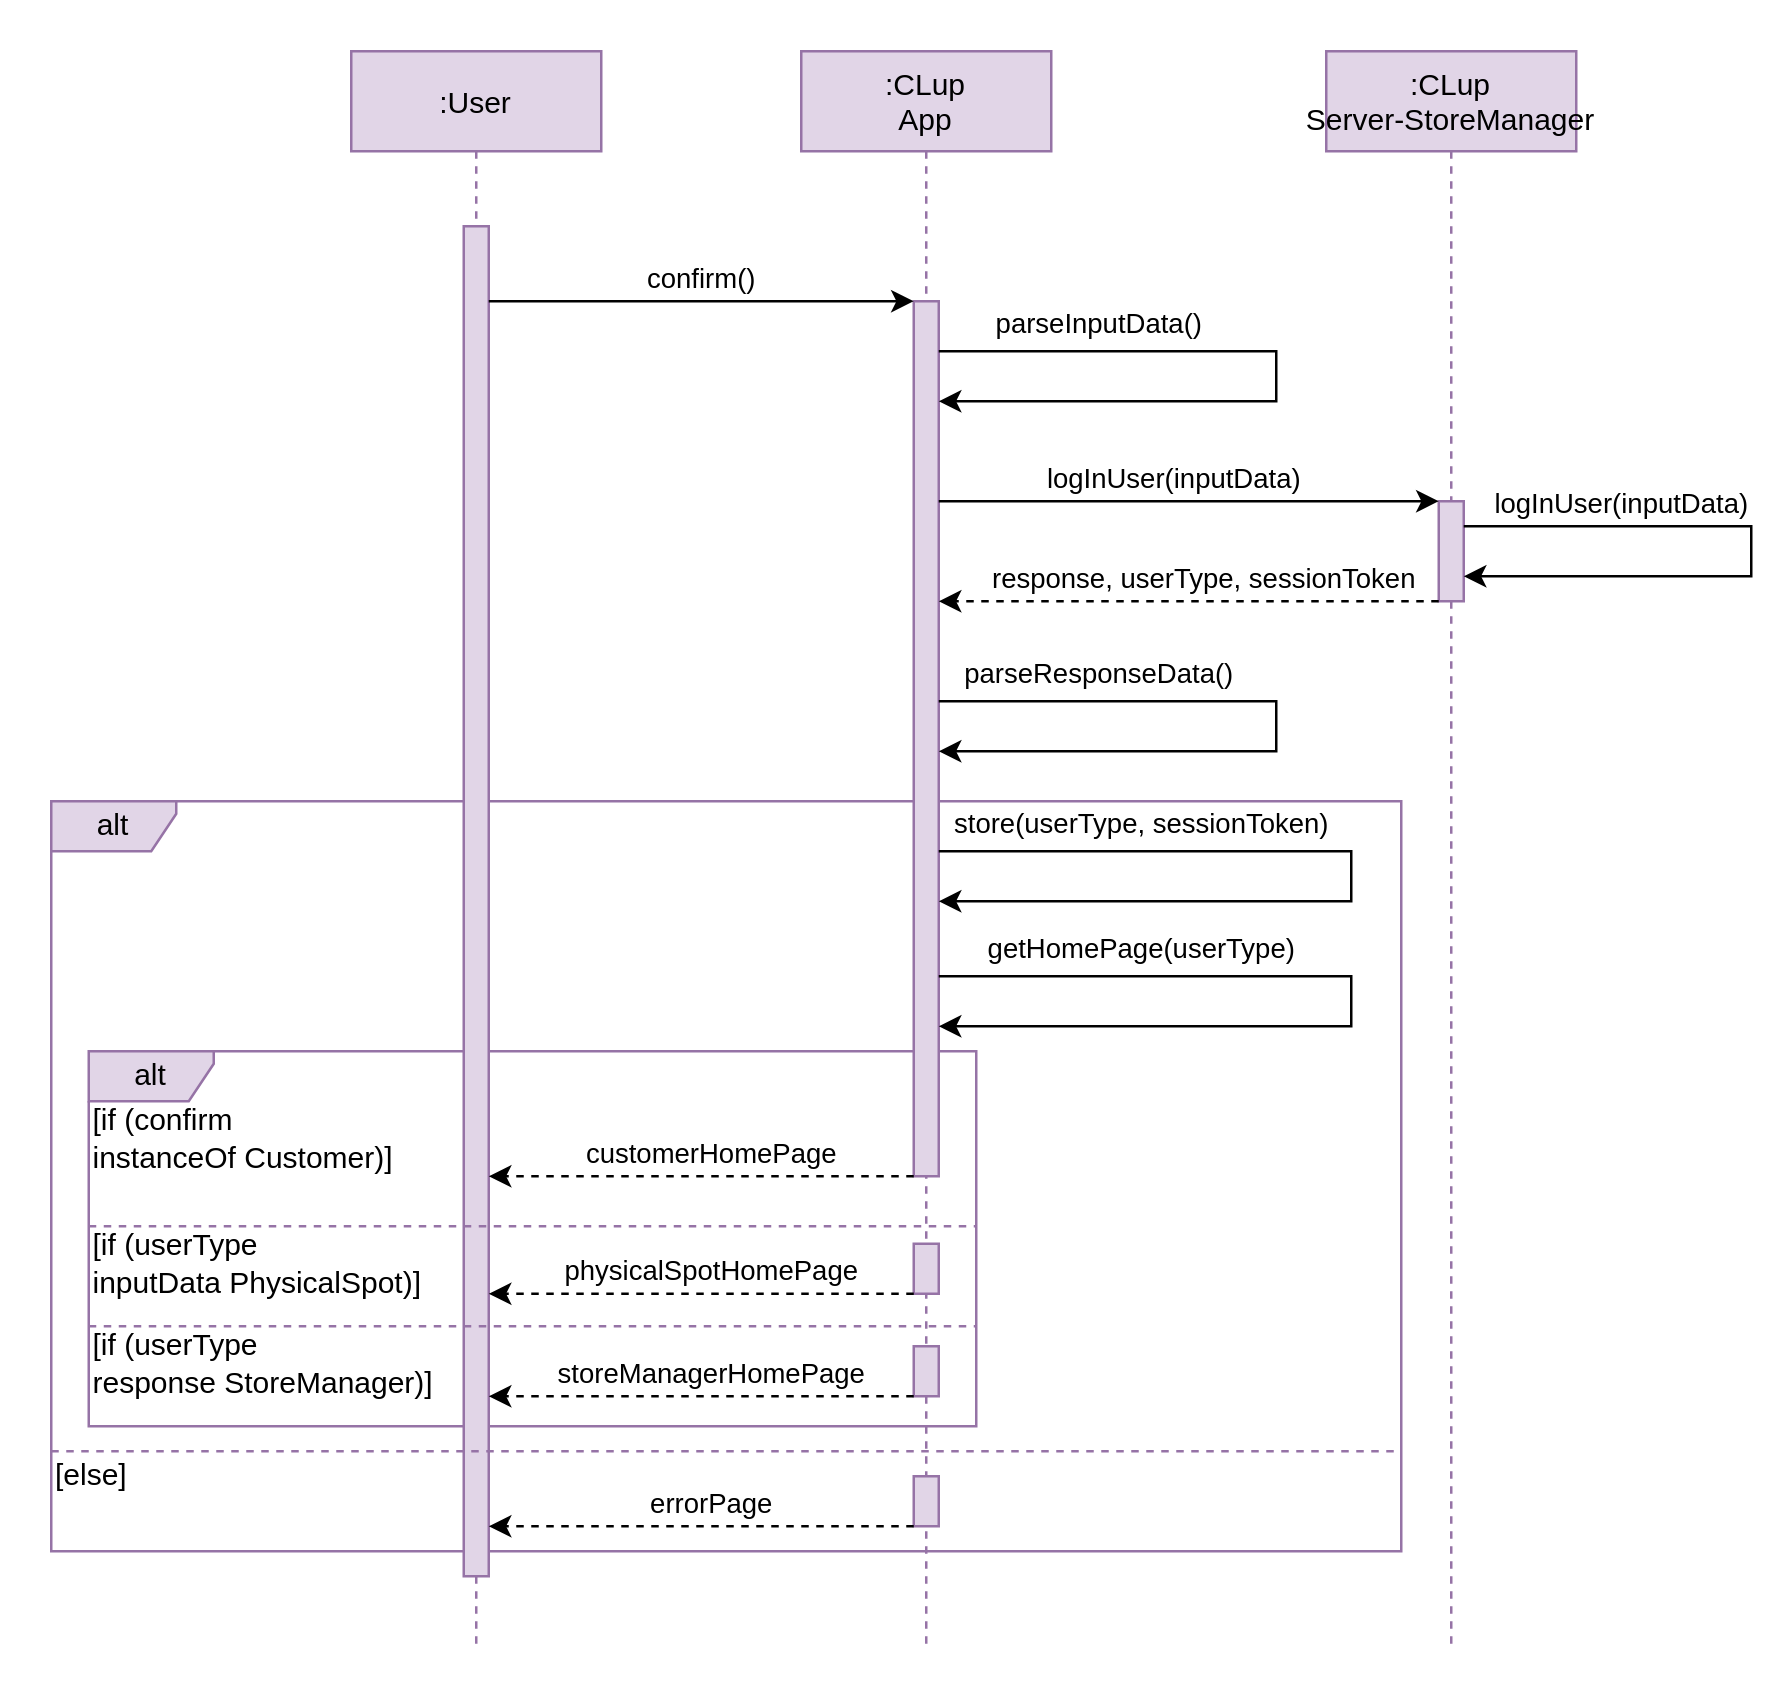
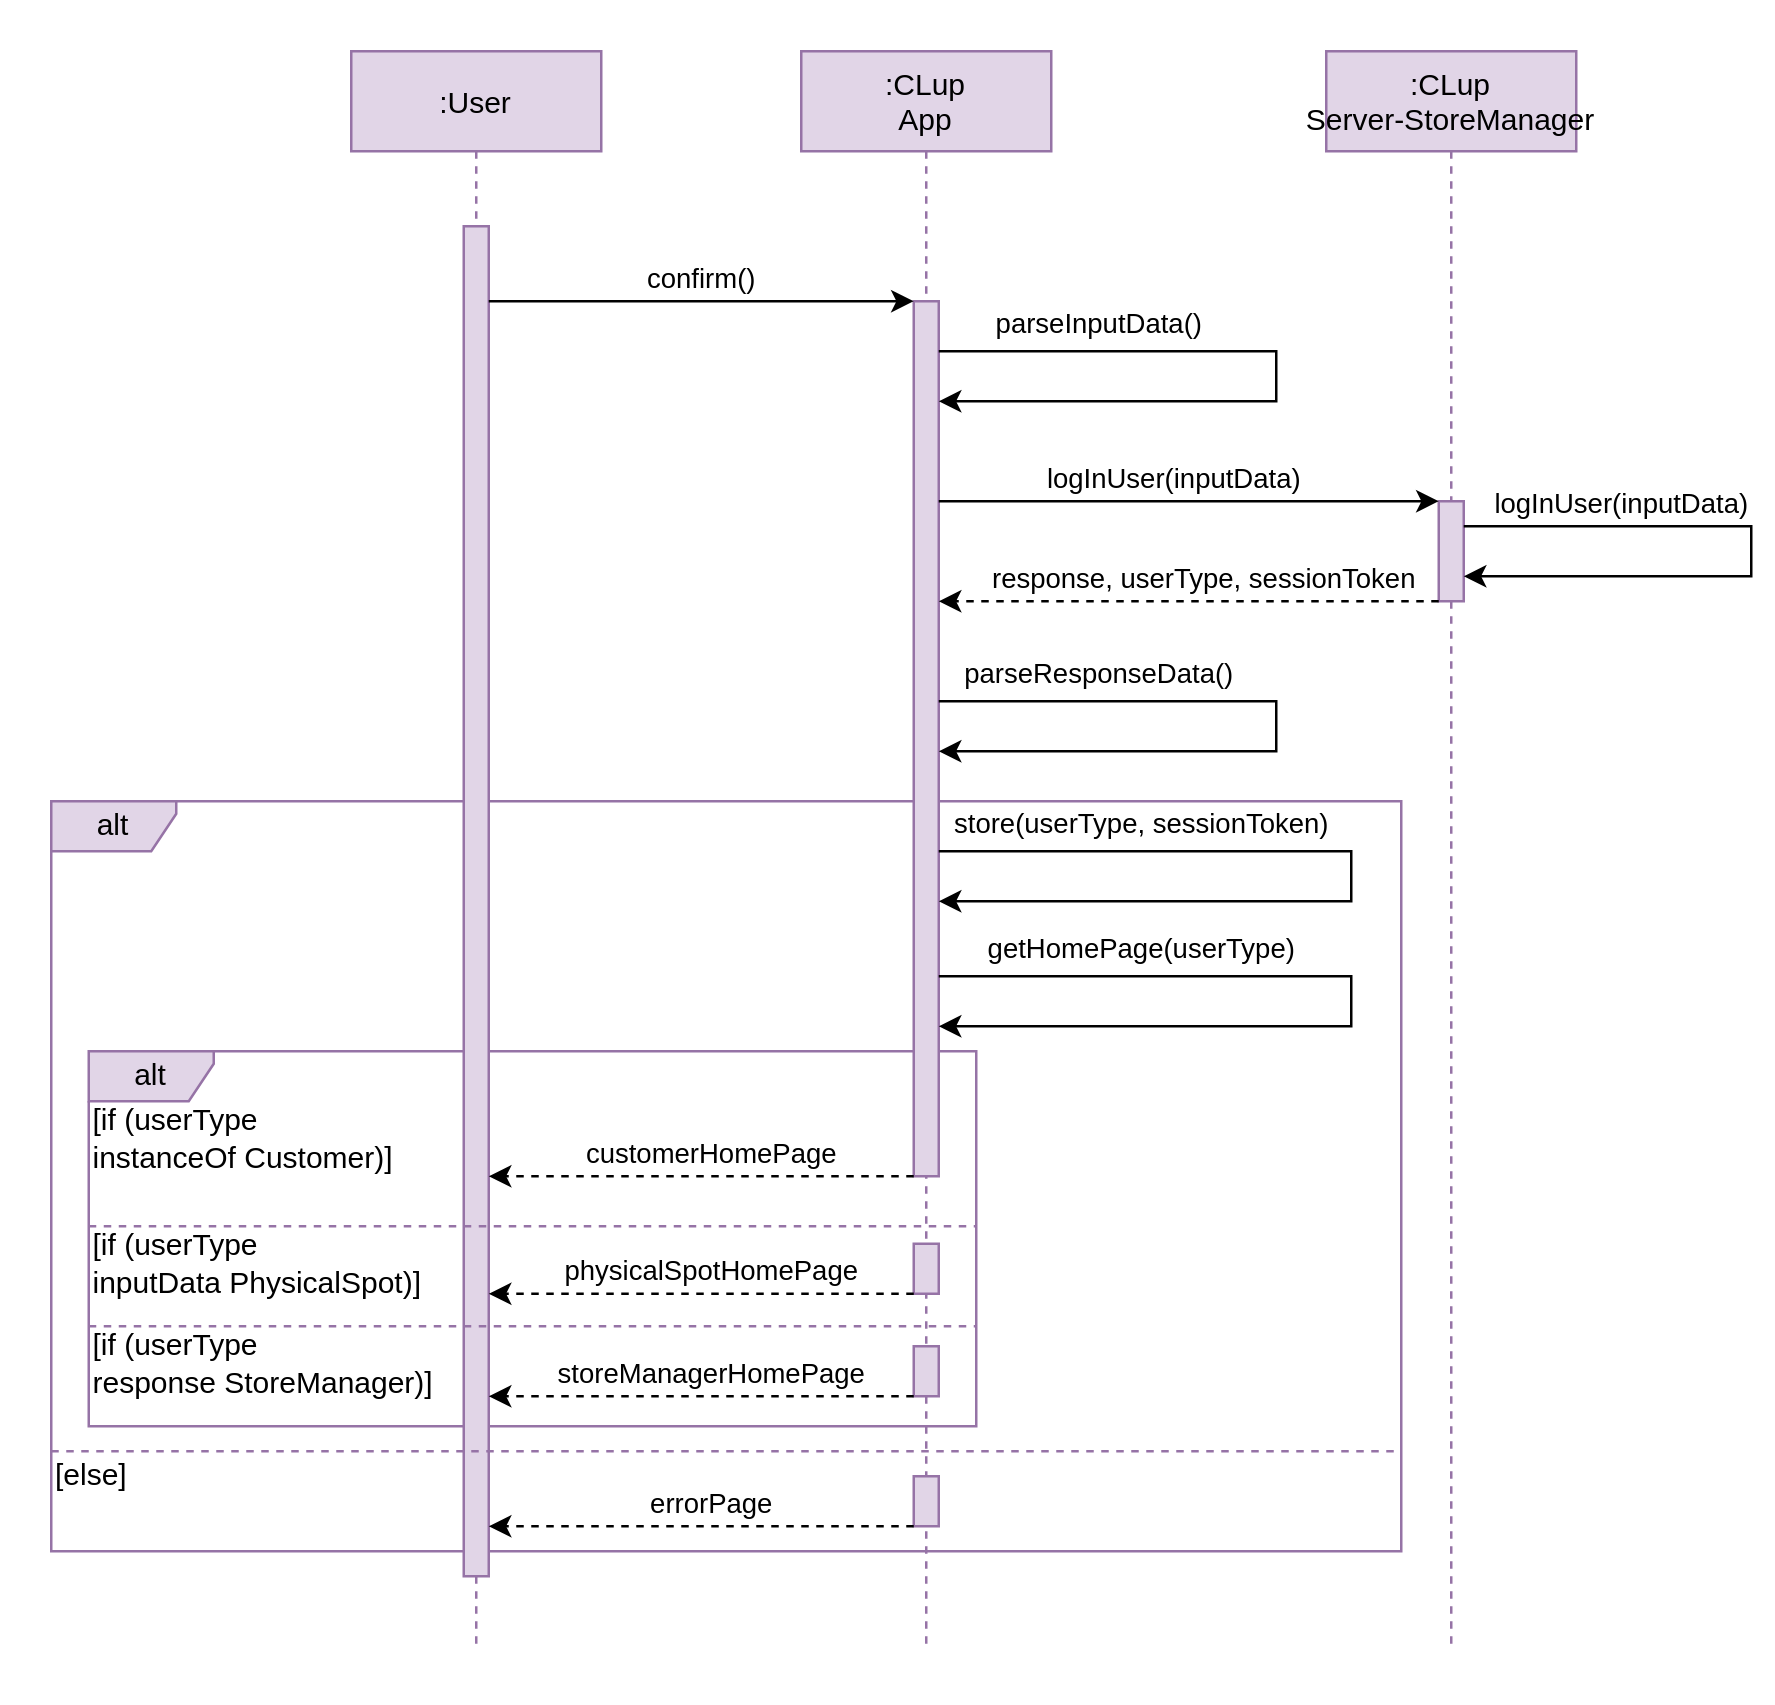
  <mxCell id="0" />
  <mxCell id="1" parent="0" />
  <mxCell id="2" value="alt" style="shape=umlFrame;whiteSpace=wrap;html=1;rounded=0;shadow=0;strokeColor=#9673a6;strokeWidth=1;fillColor=#e1d5e7;width=50;height=20;" vertex="1" parent="1"><mxGeometry x="20" y="320" width="540" height="300" as="geometry" /></mxCell>
  <mxCell id="3" value="alt" style="shape=umlFrame;whiteSpace=wrap;html=1;rounded=0;shadow=0;strokeColor=#9673a6;strokeWidth=1;fillColor=#e1d5e7;width=50;height=20;" parent="1" vertex="1"><mxGeometry x="35" y="420" width="355" height="150" as="geometry" /></mxCell>
  <mxCell id="4" value=":User" style="shape=umlLifeline;perimeter=lifelinePerimeter;container=1;collapsible=0;recursiveResize=0;rounded=0;shadow=0;strokeWidth=1;fillColor=#e1d5e7;strokeColor=#9673a6;" parent="1" vertex="1"><mxGeometry x="140" y="20" width="100" height="640" as="geometry" /></mxCell>
  <mxCell id="5" value="" style="points=[];perimeter=orthogonalPerimeter;rounded=0;shadow=0;strokeWidth=1;fillColor=#e1d5e7;strokeColor=#9673a6;" parent="4" vertex="1"><mxGeometry x="45" y="70" width="10" height="540" as="geometry" /></mxCell>
  <mxCell id="6" value=":CLup&#10;App" style="shape=umlLifeline;perimeter=lifelinePerimeter;container=1;collapsible=0;recursiveResize=0;rounded=0;shadow=0;strokeWidth=1;fillColor=#e1d5e7;strokeColor=#9673a6;" parent="1" vertex="1"><mxGeometry x="320" y="20" width="100" height="640" as="geometry" /></mxCell>
  <mxCell id="7" value="" style="points=[];perimeter=orthogonalPerimeter;rounded=0;shadow=0;strokeWidth=1;fillColor=#e1d5e7;strokeColor=#9673a6;" parent="6" vertex="1"><mxGeometry x="45" y="570" width="10" height="20" as="geometry" /></mxCell>
  <mxCell id="8" value=":CLup&#10;Server-StoreManager" style="shape=umlLifeline;perimeter=lifelinePerimeter;container=1;collapsible=0;recursiveResize=0;rounded=0;shadow=0;strokeWidth=1;fillColor=#e1d5e7;strokeColor=#9673a6;size=40;" parent="1" vertex="1"><mxGeometry x="530" y="20" width="100" height="640" as="geometry" /></mxCell>
  <mxCell id="9" value="" style="points=[];perimeter=orthogonalPerimeter;rounded=0;shadow=0;strokeWidth=1;fillColor=#e1d5e7;strokeColor=#9673a6;" parent="8" vertex="1"><mxGeometry x="45" y="180" width="10" height="40" as="geometry" /></mxCell>
  <mxCell id="10" value="&lt;meta charset=&quot;utf-8&quot;&gt;&lt;span style=&quot;color: rgba(0, 0, 0, 0); font-family: monospace; font-size: 0px; font-style: normal; font-weight: 400; letter-spacing: normal; text-indent: 0px; text-transform: none; word-spacing: 0px; background-color: rgb(248, 249, 250); display: inline; float: none;&quot;&gt;&amp;nbsp;&lt;/span&gt;" style="edgeStyle=orthogonalEdgeStyle;rounded=0;orthogonalLoop=1;jettySize=auto;html=1;" parent="8" source="9" target="9" edge="1"><mxGeometry relative="1" as="geometry"><Array as="points"><mxPoint x="170" y="190" /><mxPoint x="170" y="210" /></Array></mxGeometry></mxCell>
  <mxCell id="11" value="logInUser(inputData)" style="edgeLabel;html=1;align=center;verticalAlign=middle;resizable=0;points=[];" parent="10" vertex="1" connectable="0"><mxGeometry x="-0.739" relative="1" as="geometry"><mxPoint x="29.76" y="-10" as="offset" /></mxGeometry></mxCell>
  <mxCell id="12" value="" style="points=[];perimeter=orthogonalPerimeter;rounded=0;shadow=0;strokeWidth=1;fillColor=#e1d5e7;strokeColor=#9673a6;" parent="1" vertex="1"><mxGeometry x="365" y="120" width="10" height="350" as="geometry" /></mxCell>
  <mxCell id="13" style="edgeStyle=orthogonalEdgeStyle;rounded=0;orthogonalLoop=1;jettySize=auto;html=1;dashed=1;" parent="1" source="9" target="12" edge="1"><mxGeometry relative="1" as="geometry"><Array as="points"><mxPoint x="550" y="240" /><mxPoint x="550" y="240" /></Array><mxPoint x="375" y="300" as="targetPoint" /><mxPoint x="630" y="260" as="sourcePoint" /></mxGeometry></mxCell>
  <mxCell id="14" value="response, userType, sessionToken" style="edgeLabel;html=1;align=center;verticalAlign=middle;resizable=0;points=[];" parent="13" vertex="1" connectable="0"><mxGeometry x="-0.15" y="5" relative="1" as="geometry"><mxPoint x="-9.8" y="-15" as="offset" /></mxGeometry></mxCell>
  <mxCell id="15" style="edgeStyle=orthogonalEdgeStyle;rounded=0;orthogonalLoop=1;jettySize=auto;html=1;" parent="1" target="9" edge="1"><mxGeometry relative="1" as="geometry"><mxPoint x="375" y="200" as="sourcePoint" /><mxPoint x="385" y="220.5" as="targetPoint" /><Array as="points"><mxPoint x="510" y="200" /><mxPoint x="510" y="200" /></Array></mxGeometry></mxCell>
  <mxCell id="16" value="logInUser(inputData)" style="edgeLabel;html=1;align=center;verticalAlign=middle;resizable=0;points=[];" parent="15" vertex="1" connectable="0"><mxGeometry x="-0.435" y="-2" relative="1" as="geometry"><mxPoint x="37.0" y="-12" as="offset" /></mxGeometry></mxCell>
  <mxCell id="17" style="edgeStyle=orthogonalEdgeStyle;rounded=0;orthogonalLoop=1;jettySize=auto;html=1;" parent="1" source="12" target="12" edge="1"><mxGeometry relative="1" as="geometry"><mxPoint x="375" y="280" as="sourcePoint" /><mxPoint x="375" y="300" as="targetPoint" /><Array as="points"><mxPoint x="510" y="280" /><mxPoint x="510" y="300" /></Array></mxGeometry></mxCell>
  <mxCell id="18" value="parseResponseData()" style="edgeLabel;html=1;align=center;verticalAlign=middle;resizable=0;points=[];" parent="17" vertex="1" connectable="0"><mxGeometry x="-0.435" y="-2" relative="1" as="geometry"><mxPoint x="-18.86" y="-13.03" as="offset" /></mxGeometry></mxCell>
  <mxCell id="19" style="edgeStyle=orthogonalEdgeStyle;rounded=0;orthogonalLoop=1;jettySize=auto;html=1;" parent="1" target="12" edge="1"><mxGeometry relative="1" as="geometry"><Array as="points"><mxPoint x="340" y="120" /><mxPoint x="340" y="120" /></Array><mxPoint x="195" y="120" as="sourcePoint" /></mxGeometry></mxCell>
  <mxCell id="20" value="confirm()" style="edgeLabel;html=1;align=center;verticalAlign=middle;resizable=0;points=[];" parent="19" vertex="1" connectable="0"><mxGeometry x="0.706" y="47" relative="1" as="geometry"><mxPoint x="-60.14" y="37" as="offset" /></mxGeometry></mxCell>
  <mxCell id="21" style="edgeStyle=orthogonalEdgeStyle;rounded=0;orthogonalLoop=1;jettySize=auto;html=1;" parent="1" source="12" target="12" edge="1"><mxGeometry relative="1" as="geometry"><mxPoint x="375" y="130" as="sourcePoint" /><mxPoint x="375" y="150" as="targetPoint" /><Array as="points"><mxPoint x="510" y="140" /><mxPoint x="510" y="160" /></Array></mxGeometry></mxCell>
  <mxCell id="22" value="parseInputData()" style="edgeLabel;html=1;align=center;verticalAlign=middle;resizable=0;points=[];" parent="21" vertex="1" connectable="0"><mxGeometry x="-0.435" y="-2" relative="1" as="geometry"><mxPoint x="-18.86" y="-13.03" as="offset" /></mxGeometry></mxCell>
  <mxCell id="23" style="edgeStyle=orthogonalEdgeStyle;rounded=0;orthogonalLoop=1;jettySize=auto;html=1;" parent="1" source="12" target="12" edge="1"><mxGeometry relative="1" as="geometry"><mxPoint x="385" y="340" as="sourcePoint" /><mxPoint x="385" y="360" as="targetPoint" /><Array as="points"><mxPoint x="540" y="340" /><mxPoint x="540" y="360" /></Array></mxGeometry></mxCell>
  <mxCell id="24" value="store(userType, sessionToken)" style="edgeLabel;html=1;align=center;verticalAlign=middle;resizable=0;points=[];" parent="23" vertex="1" connectable="0"><mxGeometry x="-0.435" y="-2" relative="1" as="geometry"><mxPoint x="-18.86" y="-13.03" as="offset" /></mxGeometry></mxCell>
  <mxCell id="25" style="edgeStyle=orthogonalEdgeStyle;rounded=0;orthogonalLoop=1;jettySize=auto;html=1;dashed=1;" parent="1" source="12" target="5" edge="1"><mxGeometry relative="1" as="geometry"><Array as="points"><mxPoint x="260" y="470" /><mxPoint x="260" y="470" /></Array><mxPoint x="195" y="467" as="targetPoint" /><mxPoint x="365" y="467" as="sourcePoint" /></mxGeometry></mxCell>
  <mxCell id="26" value="customerHomePage" style="edgeLabel;html=1;align=center;verticalAlign=middle;resizable=0;points=[];" parent="25" vertex="1" connectable="0"><mxGeometry x="-0.15" y="5" relative="1" as="geometry"><mxPoint x="-9.8" y="-15" as="offset" /></mxGeometry></mxCell>
  <mxCell id="27" style="edgeStyle=orthogonalEdgeStyle;rounded=0;orthogonalLoop=1;jettySize=auto;html=1;dashed=1;" parent="1" source="7" edge="1"><mxGeometry relative="1" as="geometry"><Array as="points"><mxPoint x="300" y="610" /><mxPoint x="300" y="610" /></Array><mxPoint x="195" y="610" as="targetPoint" /><mxPoint x="365" y="610" as="sourcePoint" /></mxGeometry></mxCell>
  <mxCell id="28" value="errorPage" style="edgeLabel;html=1;align=center;verticalAlign=middle;resizable=0;points=[];" parent="27" vertex="1" connectable="0"><mxGeometry x="-0.15" y="5" relative="1" as="geometry"><mxPoint x="-9.8" y="-15" as="offset" /></mxGeometry></mxCell>
  <mxCell id="29" value="" style="endArrow=none;dashed=1;html=1;fillColor=#e1d5e7;strokeColor=#9673a6;" parent="1" edge="1"><mxGeometry width="50" height="50" relative="1" as="geometry"><mxPoint x="20" y="580" as="sourcePoint" /><mxPoint x="560" y="580" as="targetPoint" /></mxGeometry></mxCell>
  <mxCell id="30" value="[else]" style="text;html=1;align=left;verticalAlign=middle;resizable=0;points=[];autosize=1;" parent="1" vertex="1"><mxGeometry x="20" y="580" width="40" height="20" as="geometry" /></mxCell>
  <mxCell id="31" style="edgeStyle=orthogonalEdgeStyle;rounded=0;orthogonalLoop=1;jettySize=auto;html=1;" edge="1" parent="1" source="12" target="12"><mxGeometry relative="1" as="geometry"><mxPoint x="375" y="380" as="sourcePoint" /><mxPoint x="375" y="400" as="targetPoint" /><Array as="points"><mxPoint x="540" y="390" /><mxPoint x="540" y="410" /></Array></mxGeometry></mxCell>
  <mxCell id="32" value="getHomePage(userType)" style="edgeLabel;html=1;align=center;verticalAlign=middle;resizable=0;points=[];" vertex="1" connectable="0" parent="31"><mxGeometry x="-0.435" y="-2" relative="1" as="geometry"><mxPoint x="-18.86" y="-13.03" as="offset" /></mxGeometry></mxCell>
  <mxCell id="33" value="" style="points=[];perimeter=orthogonalPerimeter;rounded=0;shadow=0;strokeWidth=1;fillColor=#e1d5e7;strokeColor=#9673a6;" vertex="1" parent="1"><mxGeometry x="365" y="497" width="10" height="20" as="geometry" /></mxCell>
  <mxCell id="34" style="edgeStyle=orthogonalEdgeStyle;rounded=0;orthogonalLoop=1;jettySize=auto;html=1;dashed=1;" edge="1" parent="1" source="33"><mxGeometry relative="1" as="geometry"><Array as="points"><mxPoint x="300" y="517" /><mxPoint x="300" y="517" /></Array><mxPoint x="195" y="517" as="targetPoint" /><mxPoint x="365" y="517" as="sourcePoint" /></mxGeometry></mxCell>
  <mxCell id="35" value="physicalSpotHomePage" style="edgeLabel;html=1;align=center;verticalAlign=middle;resizable=0;points=[];" vertex="1" connectable="0" parent="34"><mxGeometry x="-0.15" y="5" relative="1" as="geometry"><mxPoint x="-9.8" y="-15" as="offset" /></mxGeometry></mxCell>
  <mxCell id="36" value="" style="points=[];perimeter=orthogonalPerimeter;rounded=0;shadow=0;strokeWidth=1;fillColor=#e1d5e7;strokeColor=#9673a6;" vertex="1" parent="1"><mxGeometry x="365" y="538" width="10" height="20" as="geometry" /></mxCell>
  <mxCell id="37" style="edgeStyle=orthogonalEdgeStyle;rounded=0;orthogonalLoop=1;jettySize=auto;html=1;dashed=1;" edge="1" parent="1" source="36"><mxGeometry relative="1" as="geometry"><Array as="points"><mxPoint x="300" y="558" /><mxPoint x="300" y="558" /></Array><mxPoint x="195" y="558" as="targetPoint" /><mxPoint x="365" y="558" as="sourcePoint" /></mxGeometry></mxCell>
  <mxCell id="38" value="storeManagerHomePage" style="edgeLabel;html=1;align=center;verticalAlign=middle;resizable=0;points=[];" vertex="1" connectable="0" parent="37"><mxGeometry x="-0.15" y="5" relative="1" as="geometry"><mxPoint x="-9.8" y="-15" as="offset" /></mxGeometry></mxCell>
- <mxCell id="39" value="[if (confirm&lt;br&gt;instanceOf Customer)]" style="text;html=1;align=left;verticalAlign=middle;resizable=0;points=[];autosize=1;" vertex="1" parent="1"><mxGeometry x="35" y="440" width="140" height="30" as="geometry" /></mxCell>
+ <mxCell id="39" value="[if (userType&lt;br&gt;instanceOf Customer)]" style="text;html=1;align=left;verticalAlign=middle;resizable=0;points=[];autosize=1;" vertex="1" parent="1"><mxGeometry x="35" y="440" width="140" height="30" as="geometry" /></mxCell>
  <mxCell id="40" value="[if (userType&lt;br&gt;inputData PhysicalSpot)]" style="text;html=1;align=left;verticalAlign=middle;resizable=0;points=[];autosize=1;" vertex="1" parent="1"><mxGeometry x="35" y="490" width="150" height="30" as="geometry" /></mxCell>
  <mxCell id="41" value="[if (userType&lt;br&gt;response StoreManager)]" style="text;html=1;align=left;verticalAlign=middle;resizable=0;points=[];autosize=1;" vertex="1" parent="1"><mxGeometry x="35" y="530" width="160" height="30" as="geometry" /></mxCell>
  <mxCell id="42" value="" style="endArrow=none;dashed=1;html=1;fillColor=#e1d5e7;strokeColor=#9673a6;" edge="1" parent="1"><mxGeometry width="50" height="50" relative="1" as="geometry"><mxPoint x="35" y="490" as="sourcePoint" /><mxPoint x="390" y="490" as="targetPoint" /></mxGeometry></mxCell>
  <mxCell id="43" value="" style="endArrow=none;dashed=1;html=1;fillColor=#e1d5e7;strokeColor=#9673a6;" edge="1" parent="1"><mxGeometry width="50" height="50" relative="1" as="geometry"><mxPoint x="35" y="530" as="sourcePoint" /><mxPoint x="390" y="530" as="targetPoint" /></mxGeometry></mxCell>
